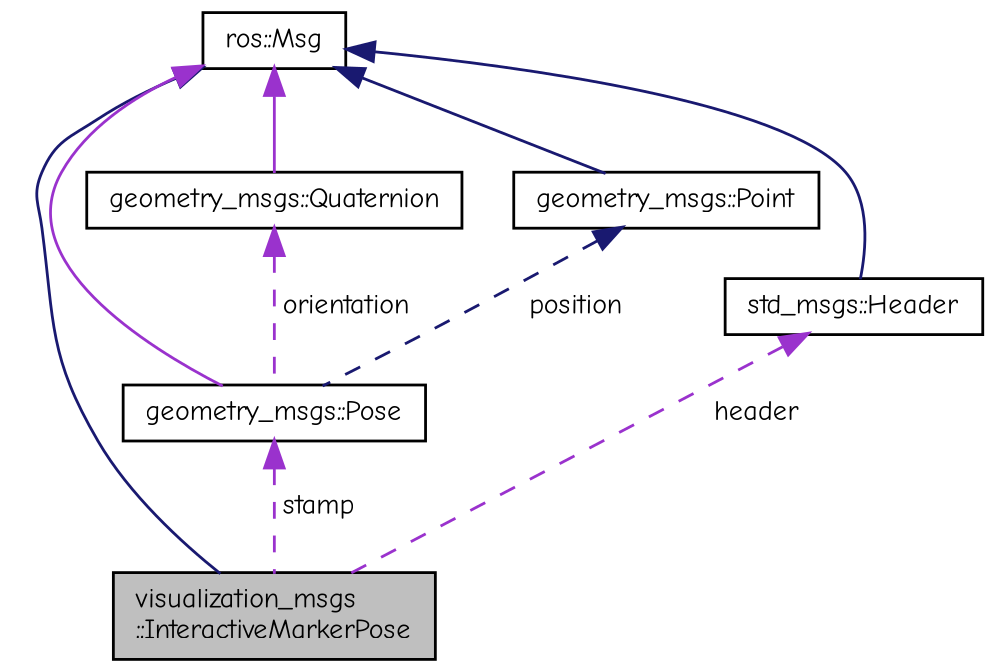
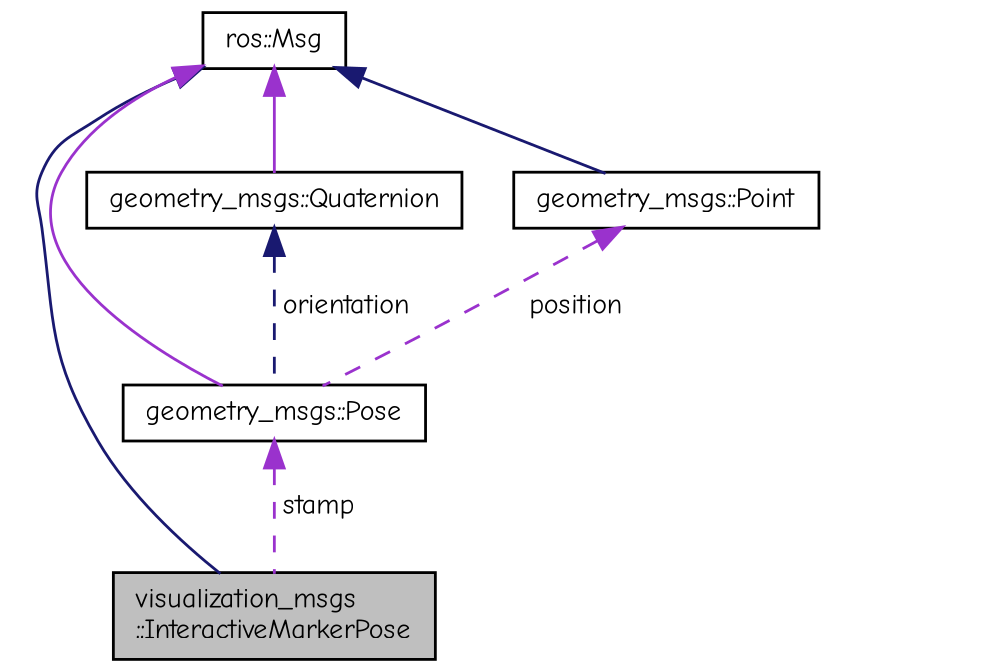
  digraph {
    fontname="Comic Neue"
    node [color=black fillcolor=white fontname="Comic Neue" fontsize=10 shape=record style=filled]
    edge [color=darkorchid3 dir=back fontname="Comic Neue" fontsize=10 labelfontname=Helvetica labelfontsize=10 style=solid]
    n1 [fillcolor=grey75 fontcolor=black height=0.2 label="visualization_msgs\l::InteractiveMarkerPose" width=0.4]
    n2 [height=0.2 label="ros::Msg" width=0.4]
    n3 [height=0.2 label="geometry_msgs::Pose" width=0.4]
    n4 [height=0.2 label="geometry_msgs::Quaternion" width=0.4]
    n5 [height=0.2 label="geometry_msgs::Point" width=0.4]
-   n6 [height=0.2 label="std_msgs::Header" width=0.4]
    n2 -> n1 [color=midnightblue]
    n2 -> n3
    n2 -> n4
    n2 -> n5 [color=midnightblue]
-   n2 -> n6 [color=midnightblue]
    n3 -> n1 [label=" stamp" style=dashed]
-   n4 -> n3 [label=" orientation" style=dashed]
-   n5 -> n3 [color=midnightblue label=" position" style=dashed]
-   n6 -> n1 [label=" header" style=dashed]
+   n4 -> n3 [color=midnightblue label=" orientation" style=dashed]
+   n5 -> n3 [label=" position" style=dashed]
  }
